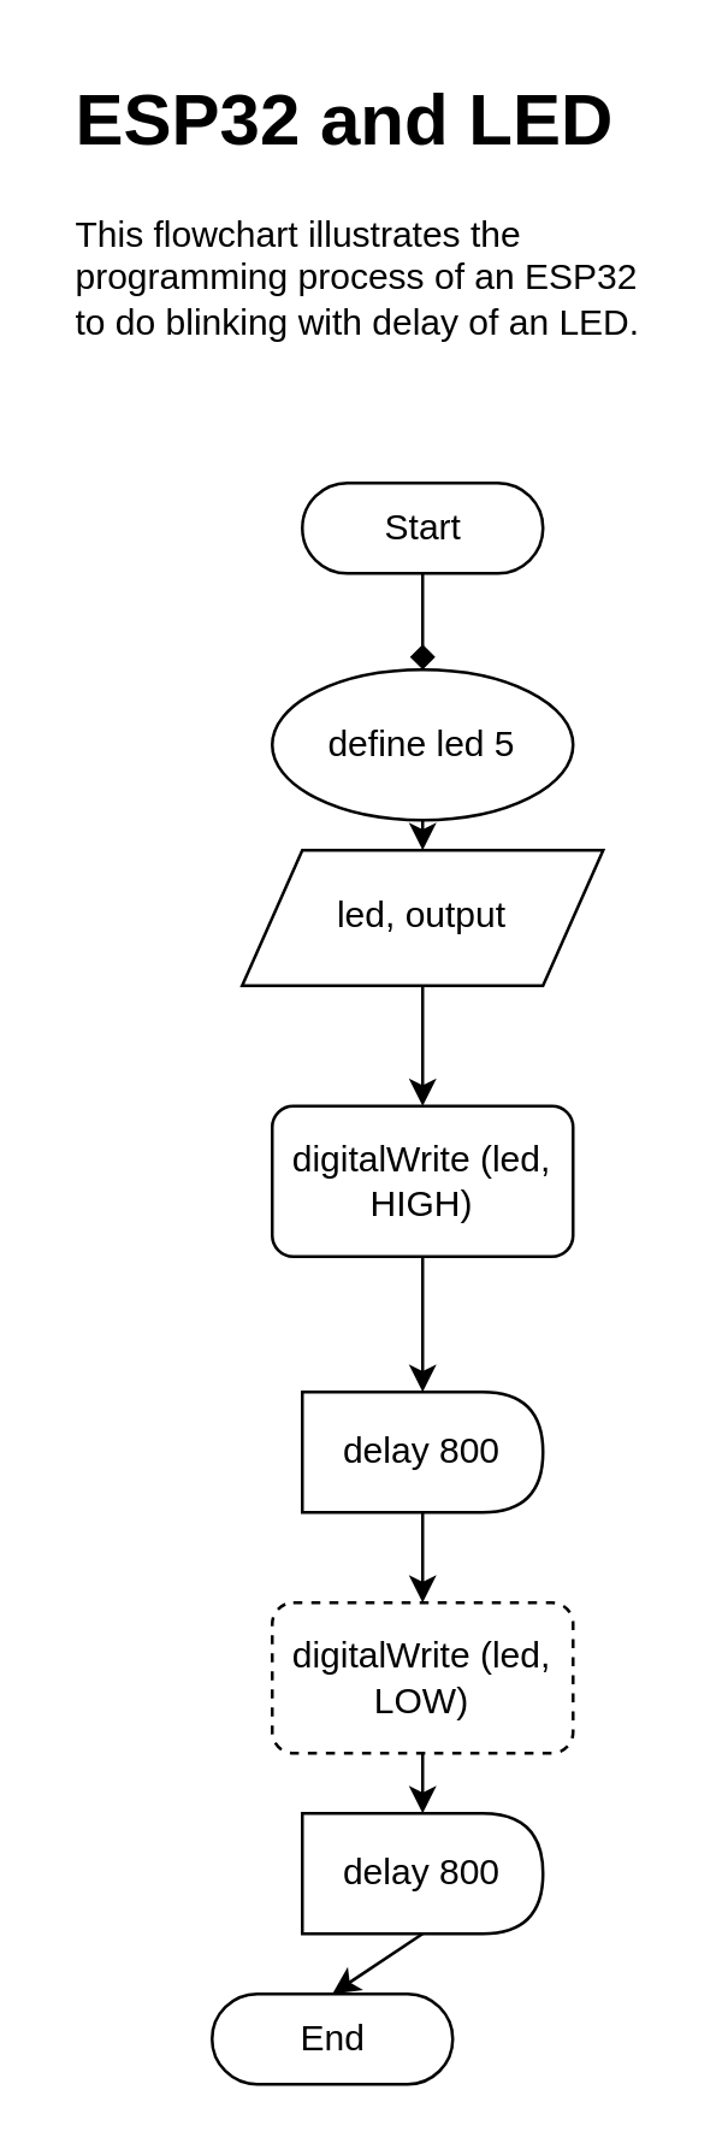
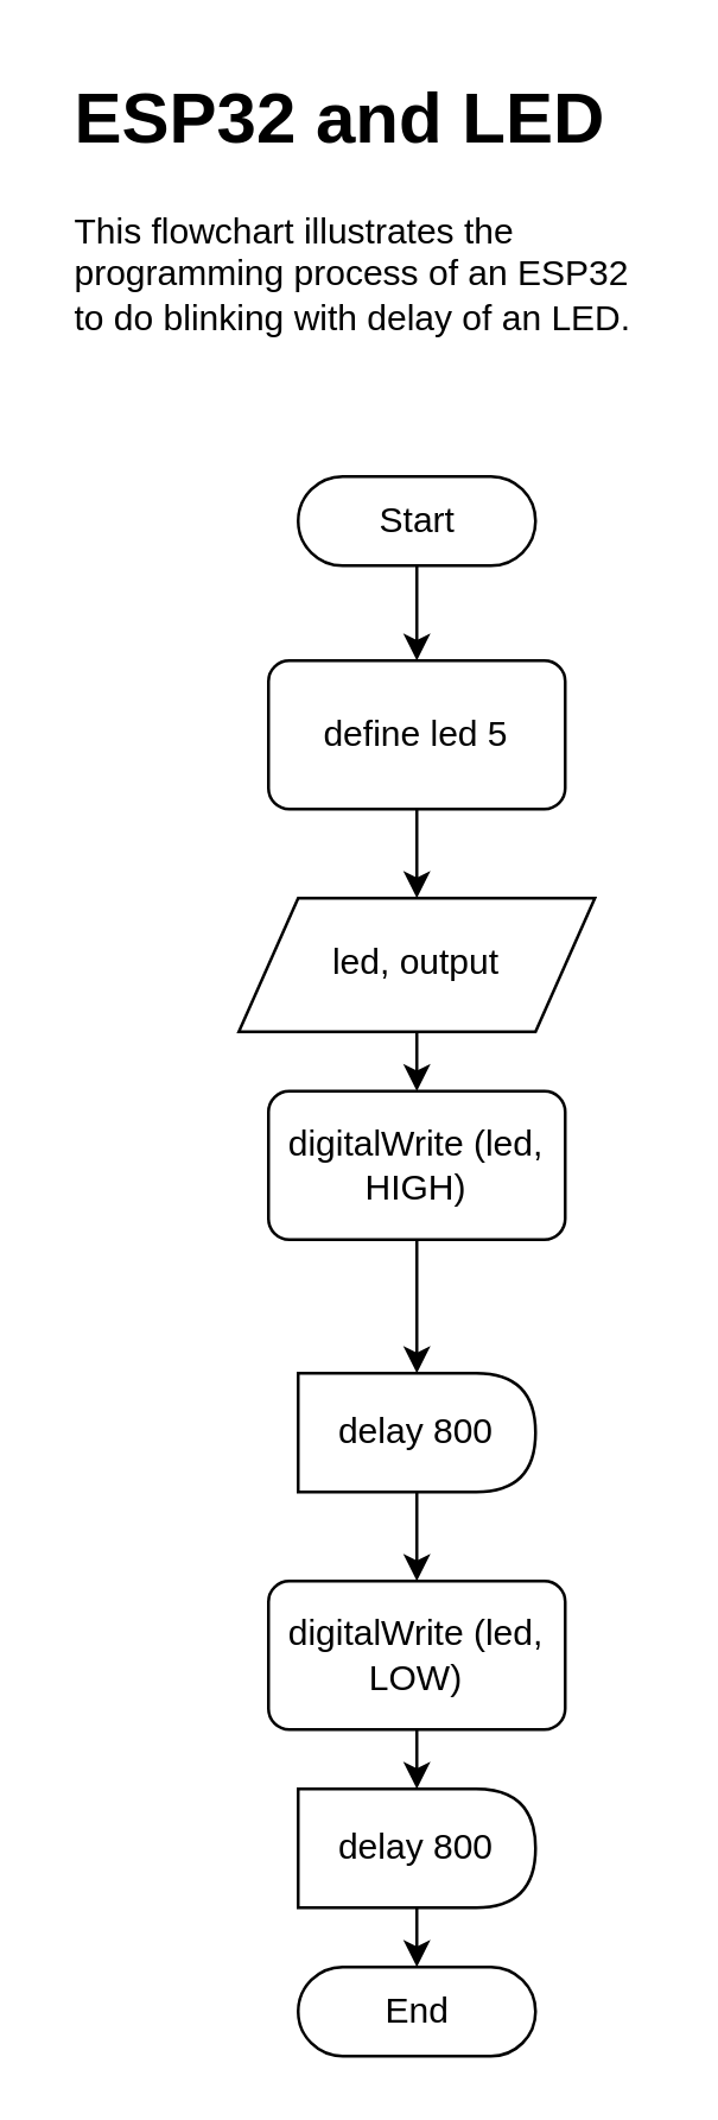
  <mxCell id="0" />
  <mxCell id="1" parent="0" />
  <mxCell id="2" value="Start" style="html=1;dashed=0;whitespace=wrap;shape=mxgraph.dfd.start" parent="1" vertex="1"><mxGeometry x="100" y="160" width="80" height="30" as="geometry" /></mxCell>
- <mxCell id="3" value="End" style="html=1;dashed=0;whitespace=wrap;shape=mxgraph.dfd.start" parent="1" vertex="1"><mxGeometry x="70" y="661.99" width="80" height="30" as="geometry" /></mxCell>
- <mxCell id="4" value="led, output" style="shape=parallelogram;perimeter=parallelogramPerimeter;whiteSpace=wrap;html=1;fixedSize=1;" parent="1" vertex="1"><mxGeometry x="80" y="281.99" width="120" height="45" as="geometry" /></mxCell>
- <mxCell id="5" value="define led 5" style="ellipse;whiteSpace=wrap;html=1;absoluteArcSize=1;arcSize=14;strokeWidth=1;" parent="1" vertex="1"><mxGeometry x="90" y="221.99" width="100" height="50" as="geometry" /></mxCell>
+ <mxCell id="3" value="End" style="html=1;dashed=0;whitespace=wrap;shape=mxgraph.dfd.start" parent="1" vertex="1"><mxGeometry x="100" y="661.99" width="80" height="30" as="geometry" /></mxCell>
+ <mxCell id="4" value="led, output" style="shape=parallelogram;perimeter=parallelogramPerimeter;whiteSpace=wrap;html=1;fixedSize=1;" parent="1" vertex="1"><mxGeometry x="80" y="301.99" width="120" height="45" as="geometry" /></mxCell>
+ <mxCell id="5" value="define led 5" style="rounded=1;whiteSpace=wrap;html=1;absoluteArcSize=1;arcSize=14;strokeWidth=1;" parent="1" vertex="1"><mxGeometry x="90" y="221.99" width="100" height="50" as="geometry" /></mxCell>
  <mxCell id="6" value="digitalWrite (led, HIGH)" style="rounded=1;whiteSpace=wrap;html=1;absoluteArcSize=1;arcSize=14;strokeWidth=1;" parent="1" vertex="1"><mxGeometry x="90" y="366.99" width="100" height="50" as="geometry" /></mxCell>
  <mxCell id="7" value="delay 800" style="shape=delay;whiteSpace=wrap;html=1;strokeWidth=1;" parent="1" vertex="1"><mxGeometry x="100" y="461.99" width="80" height="40" as="geometry" /></mxCell>
- <mxCell id="8" value="digitalWrite (led, LOW)" style="rounded=1;whiteSpace=wrap;html=1;absoluteArcSize=1;arcSize=14;strokeWidth=1;dashed=1;" parent="1" vertex="1"><mxGeometry x="90" y="531.99" width="100" height="50" as="geometry" /></mxCell>
+ <mxCell id="8" value="digitalWrite (led, LOW)" style="rounded=1;whiteSpace=wrap;html=1;absoluteArcSize=1;arcSize=14;strokeWidth=1;" parent="1" vertex="1"><mxGeometry x="90" y="531.99" width="100" height="50" as="geometry" /></mxCell>
  <mxCell id="9" value="delay 800" style="shape=delay;whiteSpace=wrap;html=1;strokeWidth=1;" parent="1" vertex="1"><mxGeometry x="100" y="601.99" width="80" height="40" as="geometry" /></mxCell>
- <mxCell id="10" value="" style="endArrow=diamond;html=1;rounded=0;entryX=0.5;entryY=0;entryDx=0;entryDy=0;exitX=0.5;exitY=0.5;exitDx=0;exitDy=15;exitPerimeter=0;" parent="1" source="2" target="5" edge="1"><mxGeometry width="50" height="50" relative="1" as="geometry"><mxPoint x="140" y="150" as="sourcePoint" /><mxPoint x="430" y="341.99" as="targetPoint" /></mxGeometry></mxCell>
+ <mxCell id="10" value="" style="endArrow=classic;html=1;rounded=0;entryX=0.5;entryY=0;entryDx=0;entryDy=0;exitX=0.5;exitY=0.5;exitDx=0;exitDy=15;exitPerimeter=0;" parent="1" source="2" target="5" edge="1"><mxGeometry width="50" height="50" relative="1" as="geometry"><mxPoint x="140" y="150" as="sourcePoint" /><mxPoint x="430" y="341.99" as="targetPoint" /></mxGeometry></mxCell>
  <mxCell id="11" value="" style="endArrow=classic;html=1;rounded=0;exitX=0.5;exitY=1;exitDx=0;exitDy=0;entryX=0.5;entryY=0;entryDx=0;entryDy=0;" parent="1" source="5" target="4" edge="1"><mxGeometry width="50" height="50" relative="1" as="geometry"><mxPoint x="150" y="201.99" as="sourcePoint" /><mxPoint x="150" y="231.99" as="targetPoint" /></mxGeometry></mxCell>
  <mxCell id="12" value="" style="endArrow=classic;html=1;rounded=0;exitX=0.5;exitY=1;exitDx=0;exitDy=0;entryX=0.5;entryY=0;entryDx=0;entryDy=0;" parent="1" source="4" target="6" edge="1"><mxGeometry width="50" height="50" relative="1" as="geometry"><mxPoint x="160" y="211.99" as="sourcePoint" /><mxPoint x="160" y="241.99" as="targetPoint" /></mxGeometry></mxCell>
  <mxCell id="13" value="" style="endArrow=classic;html=1;rounded=0;exitX=0.5;exitY=1;exitDx=0;exitDy=0;entryX=0.5;entryY=0;entryDx=0;entryDy=0;" parent="1" source="6" target="7" edge="1"><mxGeometry width="50" height="50" relative="1" as="geometry"><mxPoint x="170" y="221.99" as="sourcePoint" /><mxPoint x="170" y="251.99" as="targetPoint" /></mxGeometry></mxCell>
  <mxCell id="14" value="" style="endArrow=classic;html=1;rounded=0;exitX=0.5;exitY=1;exitDx=0;exitDy=0;entryX=0.5;entryY=0;entryDx=0;entryDy=0;" parent="1" source="7" target="8" edge="1"><mxGeometry width="50" height="50" relative="1" as="geometry"><mxPoint x="180" y="231.99" as="sourcePoint" /><mxPoint x="180" y="261.99" as="targetPoint" /></mxGeometry></mxCell>
  <mxCell id="15" value="" style="endArrow=classic;html=1;rounded=0;exitX=0.5;exitY=1;exitDx=0;exitDy=0;entryX=0.5;entryY=0;entryDx=0;entryDy=0;" parent="1" source="8" target="9" edge="1"><mxGeometry width="50" height="50" relative="1" as="geometry"><mxPoint x="190" y="241.99" as="sourcePoint" /><mxPoint x="190" y="271.99" as="targetPoint" /></mxGeometry></mxCell>
  <mxCell id="16" value="" style="endArrow=classic;html=1;rounded=0;exitX=0.5;exitY=1;exitDx=0;exitDy=0;entryX=0.5;entryY=0.5;entryDx=0;entryDy=-15;entryPerimeter=0;" parent="1" source="9" target="3" edge="1"><mxGeometry width="50" height="50" relative="1" as="geometry"><mxPoint x="200" y="251.99" as="sourcePoint" /><mxPoint x="200" y="281.99" as="targetPoint" /></mxGeometry></mxCell>
  <mxCell id="17" value="&lt;h1&gt;ESP32 and LED&lt;/h1&gt;&lt;p&gt;This flowchart illustrates the programming process of an ESP32 to do blinking with delay of an LED.&lt;/p&gt;" style="text;html=1;strokeColor=none;fillColor=none;spacing=5;spacingTop=-20;whiteSpace=wrap;overflow=hidden;rounded=0;" parent="1" vertex="1"><mxGeometry x="20" y="20" width="200" height="110" as="geometry" /></mxCell>
